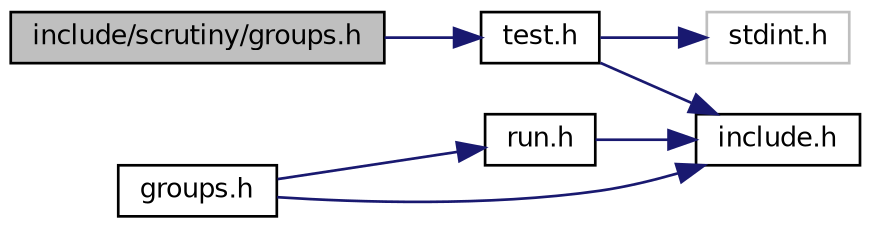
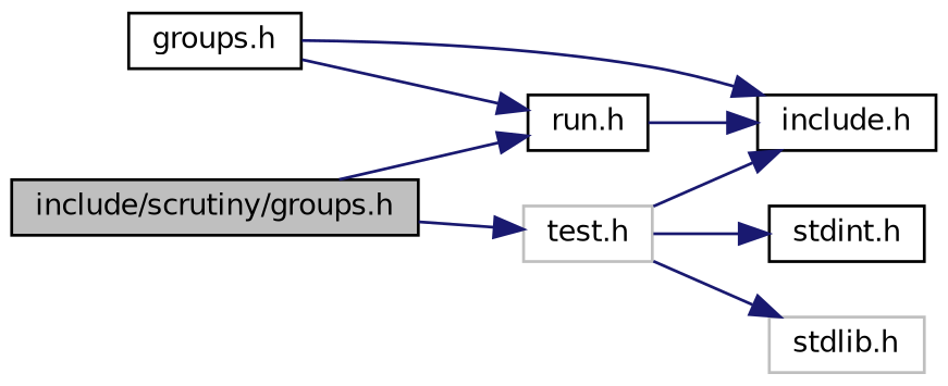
  digraph {
    rankdir=LR
    node [color=black fillcolor=white fontname=Helvetica fontsize=10 shape=record style=filled]
    edge [color=midnightblue fontname=Helvetica fontsize=10 labelfontname=Helvetica labelfontsize=10 style=solid]
    n1 [fillcolor=grey75 fontcolor=black height=0.2 label="include/scrutiny/groups.h" width=0.4]
    n2 [height=0.2 label="run.h" width=0.4]
-   n3 [height=0.2 label="test.h" width=0.4]
+   n3 [color=grey75 height=0.2 label="test.h" width=0.4]
    n4 [height=0.2 label="include.h" width=0.4]
-   n5 [color=grey75 height=0.2 label="stdint.h" width=0.4]
+   n5 [height=0.2 label="stdint.h" width=0.4]
+   n6 [color=grey75 height=0.2 label="stdlib.h" width=0.4]
    n7 [height=0.2 label="groups.h" width=0.4]
+   n1 -> n2
    n1 -> n3
    n2 -> n4
    n3 -> n4
    n3 -> n5
+   n3 -> n6
    n7 -> n2
    n7 -> n4
  }
